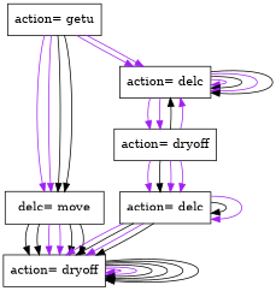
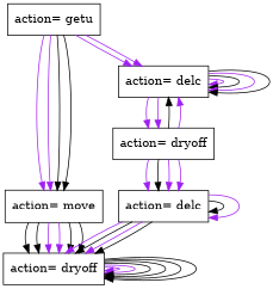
  digraph {
    node [shape=record]
    edge [color=purple]
    n1 [label="action= getu"]
-   n2 [label="delc= move"]
+   n2 [label="action= move"]
    n3 [label="action= delc"]
    n4 [label="action= dryoff"]
    n5 [label="action= dryoff"]
    n6 [label="action= delc"]
    n1 -> n2
    n1 -> n2
    n1 -> n2 [color=black]
    n1 -> n2 [color=black]
    n1 -> n3
    n1 -> n3
    n2 -> n4 [color=black]
    n2 -> n4 [color=black]
    n2 -> n4
    n2 -> n4
    n2 -> n4 [color=black]
    n2 -> n4 [color=black]
    n3 -> n3
    n3 -> n3 [color=black]
    n3 -> n3
    n3 -> n3 [color=black]
    n3 -> n5
    n3 -> n5
    n4 -> n4
    n4 -> n4
    n4 -> n4 [color=black]
    n4 -> n4 [color=black]
    n4 -> n4 [color=black]
    n4 -> n4 [color=black]
    n5 -> n3 [color=black]
    n5 -> n3
    n5 -> n6
    n5 -> n6 [color=black]
    n5 -> n6
    n5 -> n6
    n6 -> n4
    n6 -> n4 [color=black]
    n6 -> n4
    n6 -> n4 [color=black]
    n6 -> n6 [color=black]
    n6 -> n6
  }
